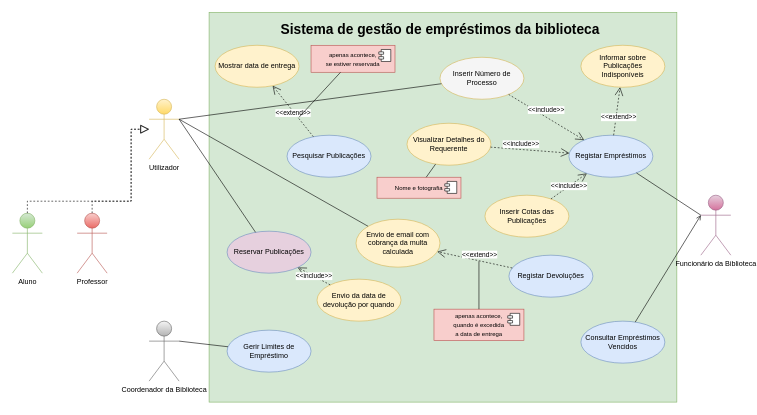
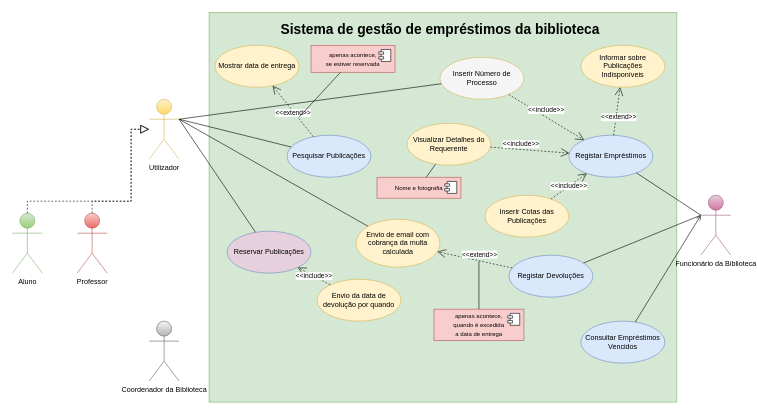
  <mxCell id="0" />
  <mxCell id="1" parent="0" />
  <mxCell id="2" value="" style="rounded=0;whiteSpace=wrap;html=1;fillColor=#d5e8d4;strokeColor=#82b366;" parent="1" vertex="1"><mxGeometry x="348" y="20" width="780" height="650" as="geometry" /></mxCell>
  <mxCell id="3" value="Utilizador" style="shape=umlActor;verticalLabelPosition=bottom;verticalAlign=top;html=1;fillColor=#fff2cc;strokeColor=#d6b656;gradientColor=#ffd966;" parent="1" vertex="1"><mxGeometry x="248" y="165" width="50" height="100" as="geometry" /></mxCell>
  <mxCell id="4" value="Funcionário da Biblioteca" style="shape=umlActor;verticalLabelPosition=bottom;verticalAlign=top;html=1;fillColor=#e6d0de;gradientColor=#d5739d;strokeColor=#996185;" parent="1" vertex="1"><mxGeometry x="1168" y="325" width="50" height="100" as="geometry" /></mxCell>
  <mxCell id="5" value="Sistema de gestão de empréstimos da biblioteca" style="text;align=center;fontStyle=1;verticalAlign=middle;spacingLeft=3;spacingRight=3;strokeColor=none;rotatable=0;points=[[0,0.5],[1,0.5]];portConstraint=eastwest;html=1;fontSize=23;" parent="1" vertex="1"><mxGeometry x="463" y="25" width="540" height="46" as="geometry" /></mxCell>
  <mxCell id="6" value="Consultar Empréstimos Vencidos" style="ellipse;whiteSpace=wrap;html=1;fillColor=#dae8fc;strokeColor=#6c8ebf;" parent="1" vertex="1"><mxGeometry x="968" y="535" width="140" height="70" as="geometry" /></mxCell>
  <mxCell id="7" value="Professor" style="shape=umlActor;verticalLabelPosition=bottom;verticalAlign=top;html=1;fillColor=#f8cecc;strokeColor=#b85450;gradientColor=#ea6b66;" parent="1" vertex="1"><mxGeometry x="128" y="355" width="50" height="100" as="geometry" /></mxCell>
- <mxCell id="8" value="Gerir Limites de Empréstimo" style="ellipse;whiteSpace=wrap;html=1;fillColor=#dae8fc;strokeColor=#6c8ebf;" parent="1" vertex="1"><mxGeometry x="378" y="550" width="140" height="70" as="geometry" /></mxCell>
  <mxCell id="9" value="Pesquisar Publicações" style="ellipse;whiteSpace=wrap;html=1;fillColor=#dae8fc;strokeColor=#6c8ebf;" parent="1" vertex="1"><mxGeometry x="478" y="225" width="140" height="70" as="geometry" /></mxCell>
  <mxCell id="10" value="Mostrar data de entrega" style="ellipse;whiteSpace=wrap;html=1;fillColor=#fff2cc;strokeColor=#d6b656;" parent="1" vertex="1"><mxGeometry x="358" y="75" width="140" height="70" as="geometry" /></mxCell>
  <mxCell id="11" value="&amp;lt;&amp;lt;extend&amp;gt;&amp;gt;" style="endArrow=open;endSize=12;dashed=1;html=1;rounded=0;" parent="1" source="9" target="10" edge="1"><mxGeometry x="-0.041" y="2" width="160" relative="1" as="geometry"><mxPoint x="658" y="335" as="sourcePoint" /><mxPoint x="818" y="335" as="targetPoint" /><mxPoint as="offset" /></mxGeometry></mxCell>
  <mxCell id="12" value="Reservar Publicações" style="ellipse;whiteSpace=wrap;html=1;fillColor=#e6d0de;strokeColor=#6c8ebf;" parent="1" vertex="1"><mxGeometry x="378" y="385" width="140" height="70" as="geometry" /></mxCell>
  <mxCell id="13" value="Envio da data de devolução por quando" style="ellipse;whiteSpace=wrap;html=1;fillColor=#fff2cc;strokeColor=#d6b656;" parent="1" vertex="1"><mxGeometry x="528" y="465" width="140" height="70" as="geometry" /></mxCell>
  <mxCell id="14" value="&amp;lt;&amp;lt;include&amp;gt;&amp;gt;" style="endArrow=open;endSize=12;dashed=1;html=1;rounded=0;" parent="1" source="13" target="12" edge="1"><mxGeometry width="160" relative="1" as="geometry"><mxPoint x="658" y="355" as="sourcePoint" /><mxPoint x="818" y="355" as="targetPoint" /></mxGeometry></mxCell>
  <mxCell id="15" value="&lt;font style=&quot;font-size: 10px;&quot;&gt;apenas acontece, &lt;br&gt;se estiver reservada&lt;/font&gt;" style="html=1;dropTarget=0;whiteSpace=wrap;fillColor=#f8cecc;strokeColor=#b85450;" parent="1" vertex="1"><mxGeometry x="518" y="75" width="140" height="45" as="geometry" /></mxCell>
  <mxCell id="16" value="" style="shape=module;jettyWidth=8;jettyHeight=4;" parent="15" vertex="1"><mxGeometry x="1" width="20" height="20" relative="1" as="geometry"><mxPoint x="-27" y="7" as="offset" /></mxGeometry></mxCell>
  <mxCell id="17" value="" style="endArrow=none;html=1;rounded=0;" parent="1" source="15" edge="1"><mxGeometry relative="1" as="geometry"><mxPoint x="658" y="325" as="sourcePoint" /><mxPoint x="498" y="195" as="targetPoint" /></mxGeometry></mxCell>
  <mxCell id="18" value="Registar Empréstimos" style="ellipse;whiteSpace=wrap;html=1;fillColor=#dae8fc;strokeColor=#6c8ebf;" parent="1" vertex="1"><mxGeometry x="948" y="225" width="140" height="70" as="geometry" /></mxCell>
  <mxCell id="19" value="Inserir Número de Processo" style="ellipse;whiteSpace=wrap;html=1;fillColor=#f5f5f5;strokeColor=#d6b656;" parent="1" vertex="1"><mxGeometry x="733" y="95" width="140" height="70" as="geometry" /></mxCell>
  <mxCell id="20" value="&amp;lt;&amp;lt;include&amp;gt;&amp;gt;" style="endArrow=open;endSize=12;dashed=1;html=1;rounded=0;" parent="1" source="19" target="18" edge="1"><mxGeometry x="-0.083" y="10" width="160" relative="1" as="geometry"><mxPoint x="768" y="445" as="sourcePoint" /><mxPoint x="928" y="445" as="targetPoint" /><mxPoint as="offset" /></mxGeometry></mxCell>
  <mxCell id="21" value="Visualizar Detalhes do Requerente" style="ellipse;whiteSpace=wrap;html=1;fillColor=#fff2cc;strokeColor=#d6b656;" parent="1" vertex="1"><mxGeometry x="678" y="205" width="140" height="70" as="geometry" /></mxCell>
  <mxCell id="22" value="&amp;lt;&amp;lt;include&amp;gt;&amp;gt;" style="endArrow=open;endSize=12;dashed=1;html=1;rounded=0;" parent="1" source="21" target="18" edge="1"><mxGeometry x="-0.247" y="9" width="160" relative="1" as="geometry"><mxPoint x="788" y="355" as="sourcePoint" /><mxPoint x="948" y="355" as="targetPoint" /><mxPoint as="offset" /></mxGeometry></mxCell>
  <mxCell id="23" value="&lt;font style=&quot;font-size: 10px;&quot;&gt;Nome e fotografia &lt;/font&gt;" style="html=1;dropTarget=0;whiteSpace=wrap;fillColor=#f8cecc;strokeColor=#b85450;" parent="1" vertex="1"><mxGeometry x="628" y="295" width="140" height="35" as="geometry" /></mxCell>
  <mxCell id="24" value="" style="shape=module;jettyWidth=8;jettyHeight=4;" parent="23" vertex="1"><mxGeometry x="1" width="20" height="20" relative="1" as="geometry"><mxPoint x="-27" y="7" as="offset" /></mxGeometry></mxCell>
  <mxCell id="25" value="" style="endArrow=none;html=1;rounded=0;" parent="1" source="21" target="23" edge="1"><mxGeometry relative="1" as="geometry"><mxPoint x="528" y="113" as="sourcePoint" /><mxPoint x="507" y="115" as="targetPoint" /></mxGeometry></mxCell>
  <mxCell id="26" value="Inserir Cotas das Publicações" style="ellipse;whiteSpace=wrap;html=1;fillColor=#fff2cc;strokeColor=#d6b656;" parent="1" vertex="1"><mxGeometry x="808" y="325" width="140" height="70" as="geometry" /></mxCell>
  <mxCell id="27" value="&amp;lt;&amp;lt;include&amp;gt;&amp;gt;" style="endArrow=open;endSize=12;dashed=1;html=1;rounded=0;" parent="1" source="26" target="18" edge="1"><mxGeometry width="160" relative="1" as="geometry"><mxPoint x="798" y="385" as="sourcePoint" /><mxPoint x="958" y="385" as="targetPoint" /></mxGeometry></mxCell>
  <mxCell id="28" value="" style="endArrow=none;html=1;rounded=0;entryX=1;entryY=0.333;entryDx=0;entryDy=0;entryPerimeter=0;" parent="1" source="12" target="3" edge="1"><mxGeometry relative="1" as="geometry"><mxPoint x="718" y="243" as="sourcePoint" /><mxPoint x="685" y="210" as="targetPoint" /></mxGeometry></mxCell>
- <mxCell id="30" value="" style="endArrow=none;html=1;rounded=0;entryX=1;entryY=0.333;entryDx=0;entryDy=0;entryPerimeter=0;" parent="1" source="8" target="44" edge="1"><mxGeometry relative="1" as="geometry"><mxPoint x="738" y="263" as="sourcePoint" /><mxPoint x="705" y="230" as="targetPoint" /></mxGeometry></mxCell>
+ <mxCell id="29" value="" style="endArrow=none;html=1;rounded=0;entryX=1;entryY=0.333;entryDx=0;entryDy=0;entryPerimeter=0;" parent="1" source="9" target="3" edge="1"><mxGeometry relative="1" as="geometry"><mxPoint x="728" y="253" as="sourcePoint" /><mxPoint x="695" y="220" as="targetPoint" /></mxGeometry></mxCell>
  <mxCell id="31" value="" style="endArrow=none;html=1;rounded=0;entryX=0;entryY=0.333;entryDx=0;entryDy=0;entryPerimeter=0;" parent="1" source="18" target="4" edge="1"><mxGeometry relative="1" as="geometry"><mxPoint x="748" y="273" as="sourcePoint" /><mxPoint x="715" y="240" as="targetPoint" /></mxGeometry></mxCell>
  <mxCell id="32" value="" style="endArrow=open;html=1;rounded=0;entryX=0;entryY=0.333;entryDx=0;entryDy=0;entryPerimeter=0;" parent="1" source="6" target="4" edge="1"><mxGeometry relative="1" as="geometry"><mxPoint x="758" y="283" as="sourcePoint" /><mxPoint x="725" y="250" as="targetPoint" /></mxGeometry></mxCell>
  <mxCell id="33" value="" style="endArrow=none;html=1;rounded=0;entryX=1;entryY=0.333;entryDx=0;entryDy=0;entryPerimeter=0;" parent="1" source="19" target="3" edge="1"><mxGeometry relative="1" as="geometry"><mxPoint x="768" y="293" as="sourcePoint" /><mxPoint x="735" y="260" as="targetPoint" /><Array as="points" /></mxGeometry></mxCell>
  <mxCell id="34" value=" Informar sobre Publicações Indisponíveis" style="ellipse;whiteSpace=wrap;html=1;fillColor=#fff2cc;strokeColor=#d6b656;" parent="1" vertex="1"><mxGeometry x="968" y="75" width="140" height="70" as="geometry" /></mxCell>
  <mxCell id="35" value="&amp;lt;&amp;lt;extend&amp;gt;&amp;gt;" style="endArrow=open;endSize=12;dashed=1;html=1;rounded=0;" parent="1" source="18" target="34" edge="1"><mxGeometry x="-0.232" y="-4" width="160" relative="1" as="geometry"><mxPoint x="658" y="385" as="sourcePoint" /><mxPoint x="818" y="385" as="targetPoint" /><mxPoint as="offset" /></mxGeometry></mxCell>
  <mxCell id="36" value="Registar Devoluções" style="ellipse;whiteSpace=wrap;html=1;fillColor=#dae8fc;strokeColor=#6c8ebf;" parent="1" vertex="1"><mxGeometry x="848" y="425" width="140" height="70" as="geometry" /></mxCell>
+ <mxCell id="37" value="" style="endArrow=none;html=1;rounded=0;entryX=0;entryY=0.333;entryDx=0;entryDy=0;entryPerimeter=0;" parent="1" source="36" target="4" edge="1"><mxGeometry relative="1" as="geometry"><mxPoint x="988" y="215" as="sourcePoint" /><mxPoint x="1188" y="213" as="targetPoint" /></mxGeometry></mxCell>
  <mxCell id="38" value="Envio de email com cobrança da multa calculada" style="ellipse;whiteSpace=wrap;html=1;fillColor=#fff2cc;strokeColor=#d6b656;" parent="1" vertex="1"><mxGeometry x="593" y="365" width="140" height="80" as="geometry" /></mxCell>
  <mxCell id="39" value="&amp;lt;&amp;lt;extend&amp;gt;&amp;gt;" style="endArrow=open;endSize=12;dashed=1;html=1;rounded=0;" parent="1" source="36" target="38" edge="1"><mxGeometry x="-0.09" y="-10" width="160" relative="1" as="geometry"><mxPoint x="668" y="435" as="sourcePoint" /><mxPoint x="828" y="435" as="targetPoint" /><mxPoint as="offset" /></mxGeometry></mxCell>
  <mxCell id="40" value="&lt;span style=&quot;font-size: 10px;&quot;&gt;apenas acontece, &lt;br&gt;quando é excedida&lt;br&gt;a data de entrega&lt;/span&gt;" style="html=1;dropTarget=0;whiteSpace=wrap;fillColor=#f8cecc;strokeColor=#b85450;" parent="1" vertex="1"><mxGeometry x="723" y="515" width="150" height="52.5" as="geometry" /></mxCell>
  <mxCell id="41" value="" style="shape=module;jettyWidth=8;jettyHeight=4;" parent="40" vertex="1"><mxGeometry x="1" width="20" height="20" relative="1" as="geometry"><mxPoint x="-27" y="7" as="offset" /></mxGeometry></mxCell>
  <mxCell id="42" value="" style="endArrow=none;html=1;rounded=0;" parent="1" target="40" edge="1"><mxGeometry relative="1" as="geometry"><mxPoint x="798" y="435" as="sourcePoint" /><mxPoint x="734" y="265" as="targetPoint" /></mxGeometry></mxCell>
  <mxCell id="43" value="" style="endArrow=none;html=1;rounded=0;exitX=1;exitY=0.333;exitDx=0;exitDy=0;exitPerimeter=0;" parent="1" source="3" target="38" edge="1"><mxGeometry relative="1" as="geometry"><mxPoint x="767" y="285" as="sourcePoint" /><mxPoint x="764" y="295" as="targetPoint" /></mxGeometry></mxCell>
  <mxCell id="44" value="Coordenador da Biblioteca" style="shape=umlActor;verticalLabelPosition=bottom;verticalAlign=top;html=1;fillColor=#f5f5f5;gradientColor=#b3b3b3;strokeColor=#666666;" parent="1" vertex="1"><mxGeometry x="248" y="535" width="50" height="100" as="geometry" /></mxCell>
  <mxCell id="45" value="Aluno" style="shape=umlActor;verticalLabelPosition=bottom;verticalAlign=top;html=1;fillColor=#d5e8d4;strokeColor=#82b366;gradientColor=#97d077;" parent="1" vertex="1"><mxGeometry x="20" y="355" width="50" height="100" as="geometry" /></mxCell>
  <mxCell id="46" value="" style="endArrow=block;dashed=1;endFill=0;endSize=12;html=1;rounded=0;" parent="1" source="7" target="3" edge="1"><mxGeometry width="160" relative="1" as="geometry"><mxPoint x="98" y="555" as="sourcePoint" /><mxPoint x="258" y="555" as="targetPoint" /><Array as="points"><mxPoint x="153" y="335" /><mxPoint x="218" y="335" /><mxPoint x="218" y="215" /></Array></mxGeometry></mxCell>
  <mxCell id="47" value="" style="endArrow=block;dashed=1;endFill=0;endSize=12;html=1;rounded=0;" parent="1" source="45" target="3" edge="1"><mxGeometry width="160" relative="1" as="geometry"><mxPoint x="158" y="595" as="sourcePoint" /><mxPoint x="318" y="595" as="targetPoint" /><Array as="points"><mxPoint x="45" y="335" /><mxPoint x="218" y="335" /><mxPoint x="218" y="215" /></Array></mxGeometry></mxCell>
